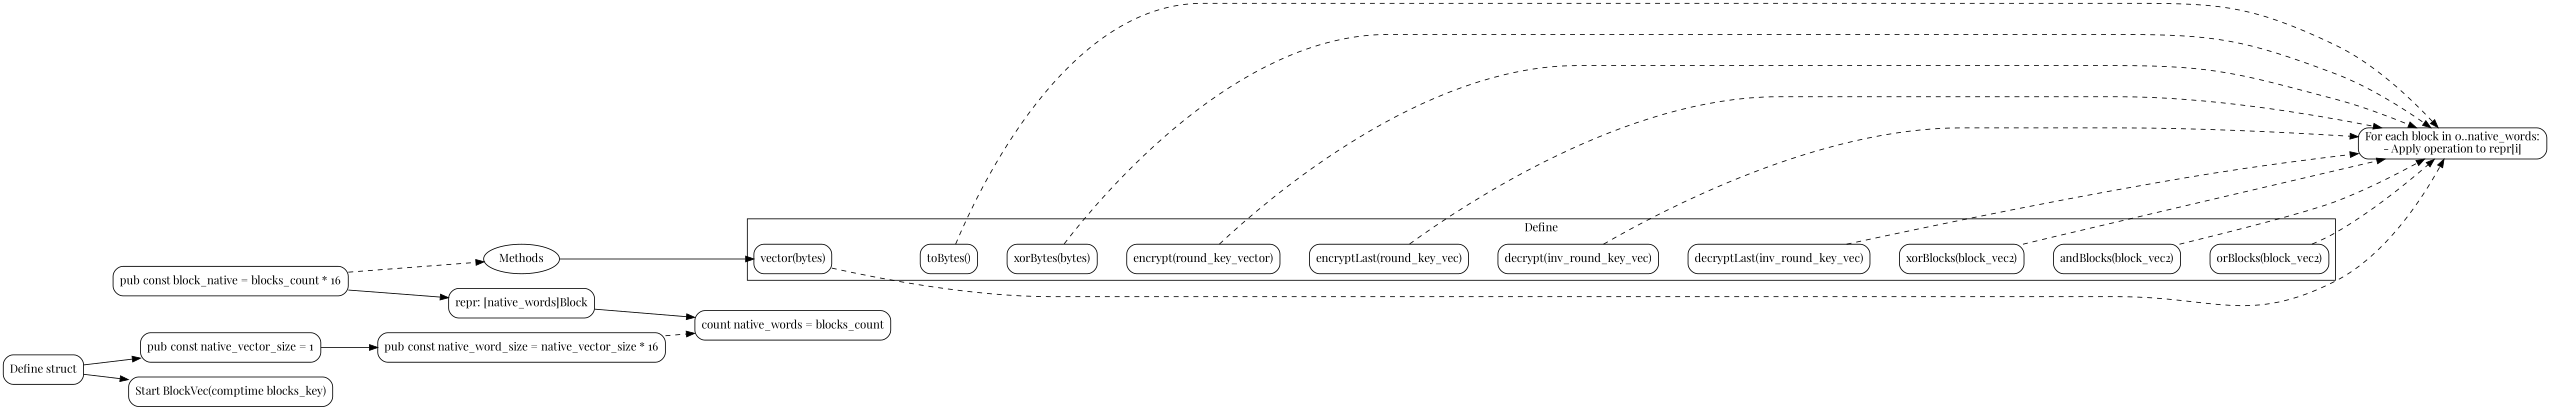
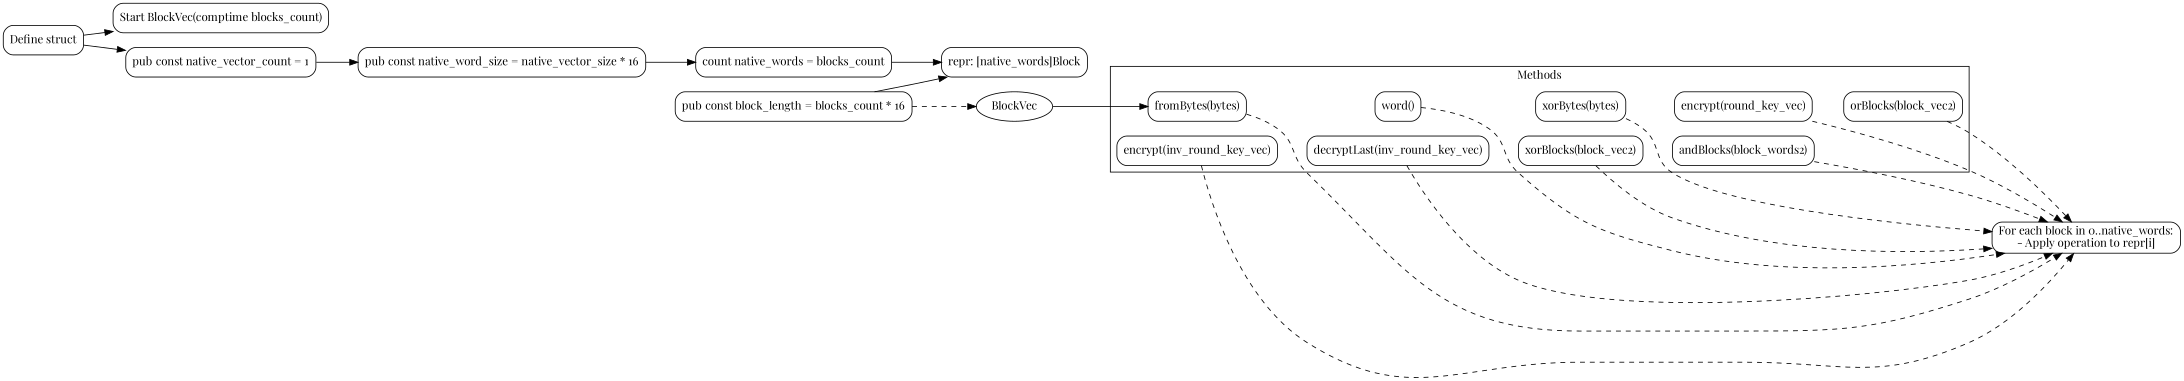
  digraph {
    fontname="Playfair Display"
    rankdir=LR
    node [fontname="Playfair Display" shape=rectangle style=rounded]
    edge [fontname="Playfair Display" style=dashed]
-   n1 [label="vector(bytes)"]
-   n2 [label="toBytes()"]
+   n1 [label="fromBytes(bytes)"]
+   n2 [label="word()"]
    n3 [label="xorBytes(bytes)"]
-   n4 [label="encrypt(round_key_vector)"]
-   n5 [label="encryptLast(round_key_vec)"]
-   n6 [label="decrypt(inv_round_key_vec)"]
+   n4 [label="encrypt(round_key_vec)"]
+   n6 [label="encrypt(inv_round_key_vec)"]
    n7 [label="decryptLast(inv_round_key_vec)"]
    n8 [label="xorBlocks(block_vec2)"]
-   n9 [label="andBlocks(block_vec2)"]
+   n9 [label="andBlocks(block_words2)"]
    n10 [label="orBlocks(block_vec2)"]
    n11 [label="For each block in 0..native_words:\n- Apply operation to repr[i]"]
-   n12 [label="Start BlockVec(comptime blocks_key)"]
+   n12 [label="Start BlockVec(comptime blocks_count)"]
    n13 [label="Define struct"]
-   n14 [label="pub const native_vector_size = 1"]
+   n14 [label="pub const native_vector_count = 1"]
    n15 [label="pub const native_word_size = native_vector_size * 16"]
    n16 [label="count native_words = blocks_count"]
    n17 [label="repr: [native_words]Block"]
-   n18 [label="pub const block_native = blocks_count * 16"]
-   n19 [label=Methods shape=ellipse]
+   n18 [label="pub const block_length = blocks_count * 16"]
+   n19 [label=BlockVec shape=ellipse]
    subgraph cluster_1 {
-     label=Define
+     label=Methods
      n1
      n2
      n3
      n4
-     n5
      n6
      n7
      n8
      n9
      n10
    }
    n1 -> n2 [style=invis]
    n1 -> n11
    n2 -> n3 [style=invis]
    n2 -> n11
    n3 -> n4 [style=invis]
    n3 -> n11
-   n4 -> n5 [style=invis]
    n4 -> n11
-   n5 -> n6 [style=invis]
-   n5 -> n11
    n6 -> n7 [style=invis]
    n6 -> n11
    n7 -> n8 [style=invis]
    n7 -> n11
    n8 -> n9 [style=invis]
    n8 -> n11
    n9 -> n10 [style=invis]
    n9 -> n11
    n10 -> n11
    n13 -> n12 [style=""]
    n13 -> n14 [style=""]
    n14 -> n15 [style=""]
-   n15 -> n16
-   n17 -> n16 [style=""]
+   n15 -> n16 [style=""]
+   n16 -> n17 [style=""]
    n18 -> n17 [style=""]
    n18 -> n19
    n19 -> n1 [style=""]
  }
